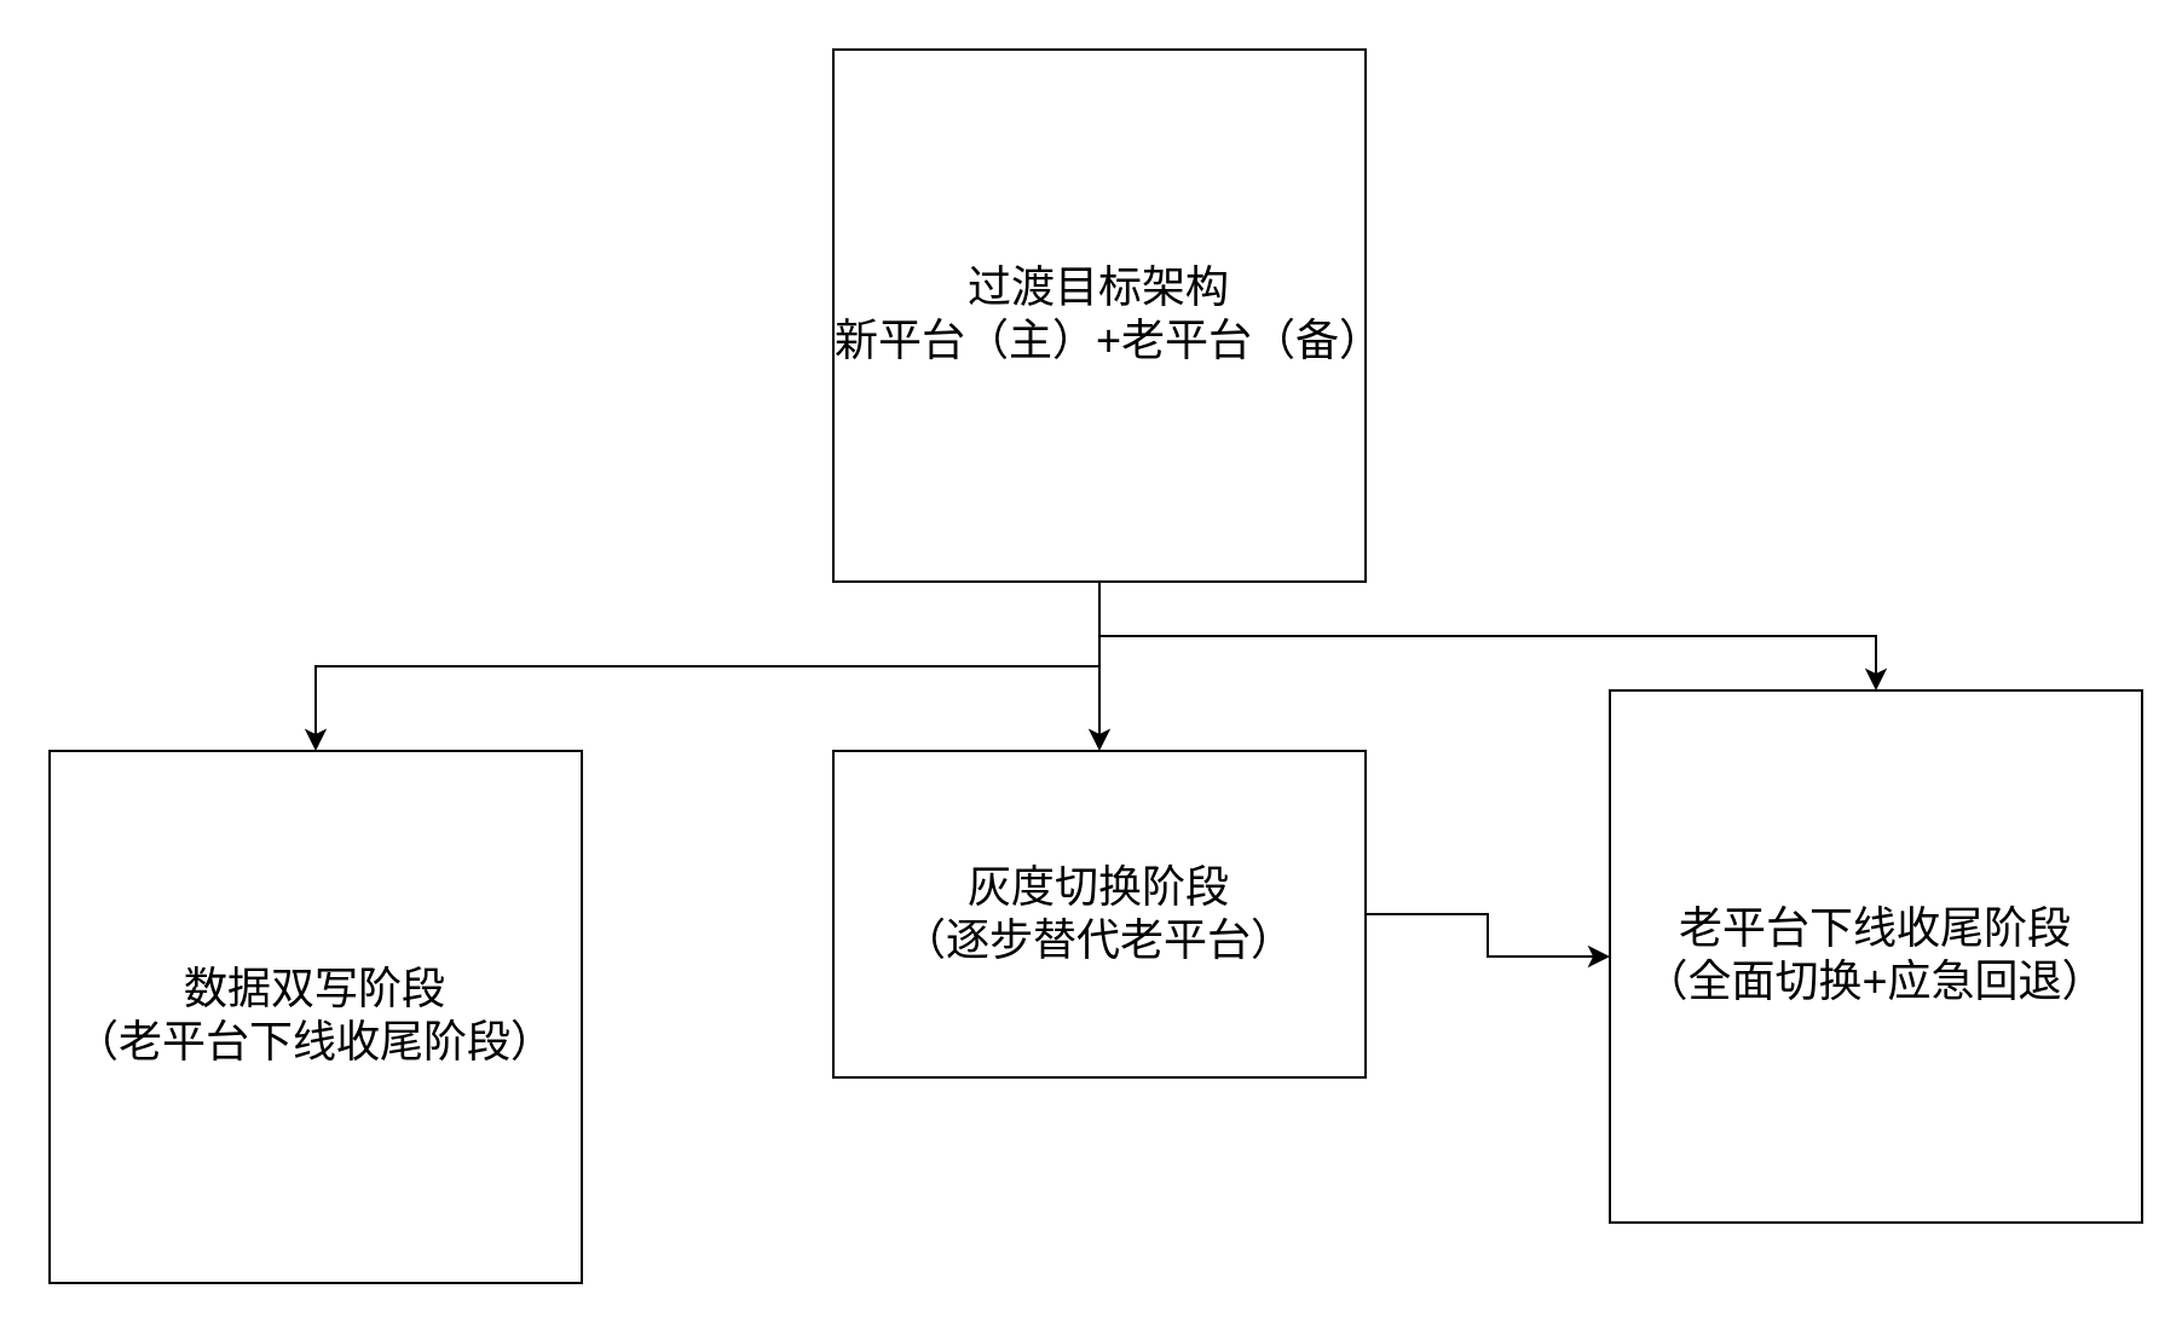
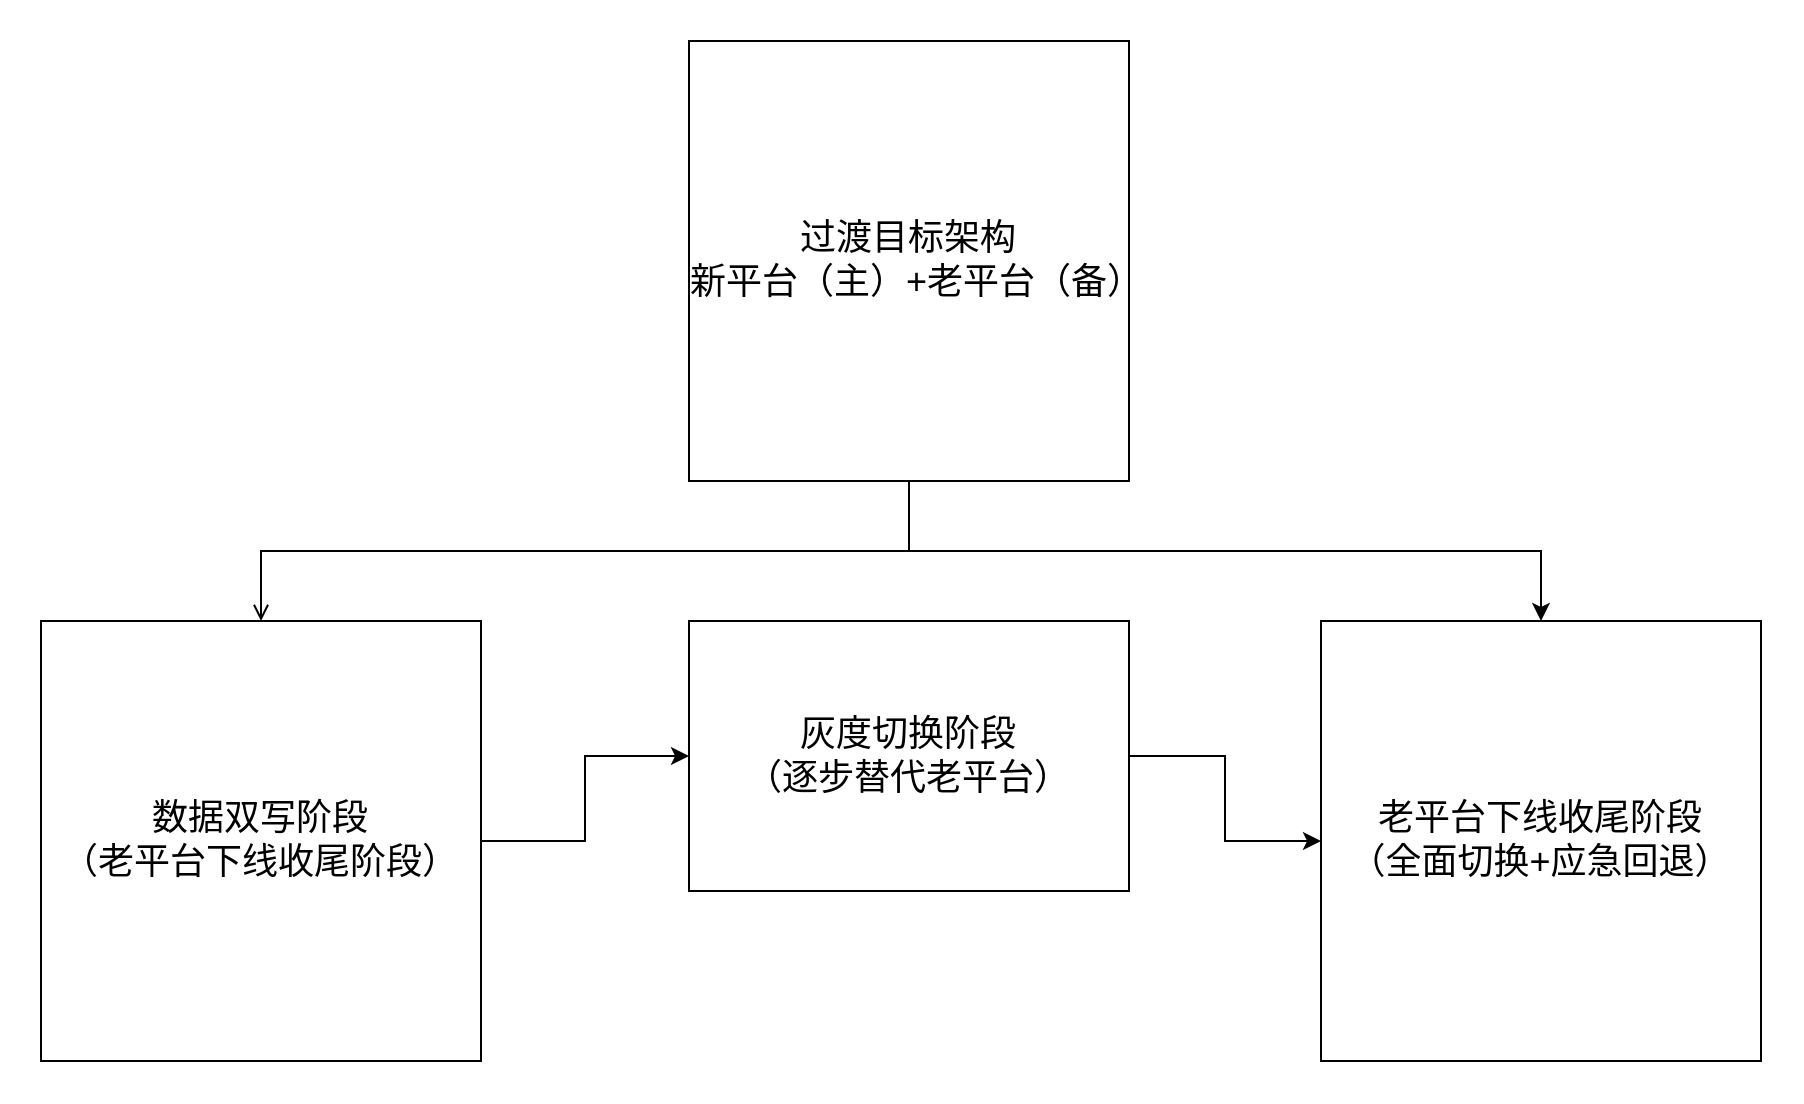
  <mxCell id="0" />
  <mxCell id="1" parent="0" />
- <mxCell id="2" style="edgeStyle=orthogonalEdgeStyle;rounded=0;orthogonalLoop=1;jettySize=auto;html=1;exitX=0.5;exitY=1;exitDx=0;exitDy=0;" edge="1" parent="1" source="5" target="9"><mxGeometry relative="1" as="geometry" /></mxCell>
- <mxCell id="3" style="edgeStyle=orthogonalEdgeStyle;rounded=0;orthogonalLoop=1;jettySize=auto;html=1;exitX=0.5;exitY=1;exitDx=0;exitDy=0;entryX=0.5;entryY=0;entryDx=0;entryDy=0;" edge="1" parent="1" source="5" target="7"><mxGeometry relative="1" as="geometry" /></mxCell>
+ <mxCell id="2" style="edgeStyle=orthogonalEdgeStyle;rounded=0;orthogonalLoop=1;jettySize=auto;html=1;exitX=0.5;exitY=1;exitDx=0;exitDy=0;endArrow=open;" edge="1" parent="1" source="5" target="9"><mxGeometry relative="1" as="geometry" /></mxCell>
  <mxCell id="4" style="edgeStyle=orthogonalEdgeStyle;rounded=0;orthogonalLoop=1;jettySize=auto;html=1;exitX=0.5;exitY=1;exitDx=0;exitDy=0;" edge="1" parent="1" source="5" target="10"><mxGeometry relative="1" as="geometry" /></mxCell>
  <mxCell id="5" value="&lt;span style=&quot;font-size: 18px;&quot;&gt;过渡目标架构&lt;/span&gt;&lt;div&gt;&lt;span style=&quot;font-size: 18px;&quot;&gt;新平台（主）+老平台（备）&lt;/span&gt;&lt;/div&gt;" style="whiteSpace=wrap;html=1;aspect=fixed;" vertex="1" parent="1"><mxGeometry x="344" y="20" width="220" height="220" as="geometry" /></mxCell>
  <mxCell id="6" value="" style="edgeStyle=orthogonalEdgeStyle;rounded=0;orthogonalLoop=1;jettySize=auto;html=1;" edge="1" parent="1" source="7" target="10"><mxGeometry relative="1" as="geometry" /></mxCell>
  <mxCell id="7" value="&lt;span style=&quot;font-size: 18px;&quot;&gt;灰度切换阶段&lt;/span&gt;&lt;br&gt;&lt;div&gt;&lt;span style=&quot;font-size: 18px;&quot;&gt;（逐步替代老平台）&lt;/span&gt;&lt;/div&gt;" style="whiteSpace=wrap;html=1;aspect=fixed;" vertex="1" parent="1"><mxGeometry x="344" y="310" width="220" height="135" as="geometry" /></mxCell>
+ <mxCell id="8" value="" style="edgeStyle=orthogonalEdgeStyle;rounded=0;orthogonalLoop=1;jettySize=auto;html=1;" edge="1" parent="1" source="9" target="7"><mxGeometry relative="1" as="geometry" /></mxCell>
  <mxCell id="9" value="&lt;span style=&quot;font-size: 18px;&quot;&gt;数据双写阶段&lt;/span&gt;&lt;br&gt;&lt;div&gt;&lt;span style=&quot;font-size: 18px;&quot;&gt;（老平台下线收尾阶段）&lt;/span&gt;&lt;/div&gt;" style="whiteSpace=wrap;html=1;aspect=fixed;" vertex="1" parent="1"><mxGeometry x="20" y="310" width="220" height="220" as="geometry" /></mxCell>
- <mxCell id="10" value="&lt;span style=&quot;font-size: 18px;&quot;&gt;老平台下线收尾阶段&lt;/span&gt;&lt;br&gt;&lt;div&gt;&lt;span style=&quot;font-size: 18px;&quot;&gt;（全面切换+应急回退）&lt;/span&gt;&lt;/div&gt;" style="whiteSpace=wrap;html=1;aspect=fixed;" vertex="1" parent="1"><mxGeometry x="665" y="285" width="220" height="220" as="geometry" /></mxCell>
+ <mxCell id="10" value="&lt;span style=&quot;font-size: 18px;&quot;&gt;老平台下线收尾阶段&lt;/span&gt;&lt;br&gt;&lt;div&gt;&lt;span style=&quot;font-size: 18px;&quot;&gt;（全面切换+应急回退）&lt;/span&gt;&lt;/div&gt;" style="whiteSpace=wrap;html=1;aspect=fixed;" vertex="1" parent="1"><mxGeometry x="660" y="310" width="220" height="220" as="geometry" /></mxCell>
